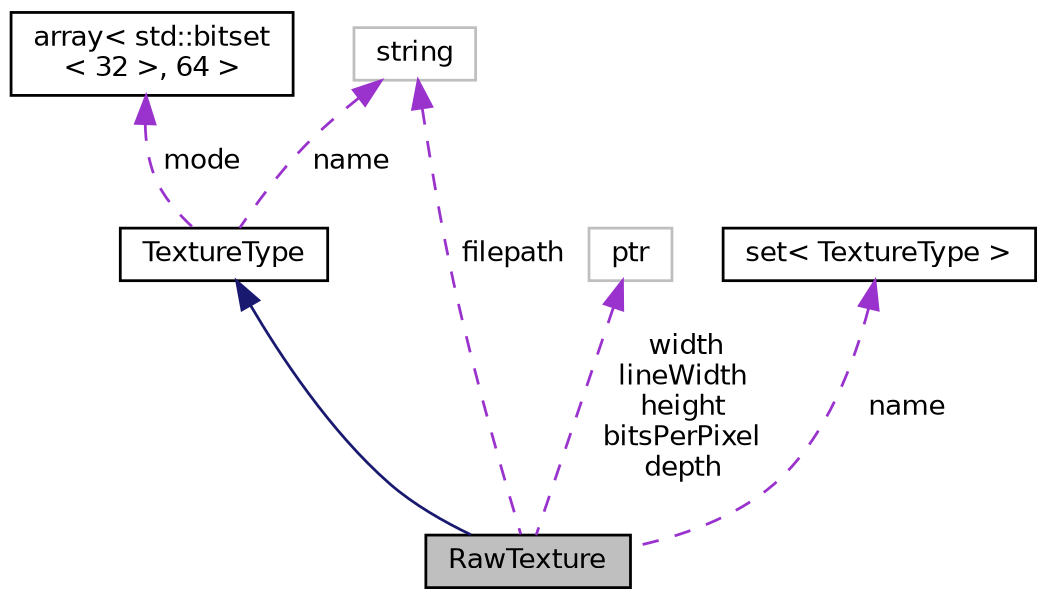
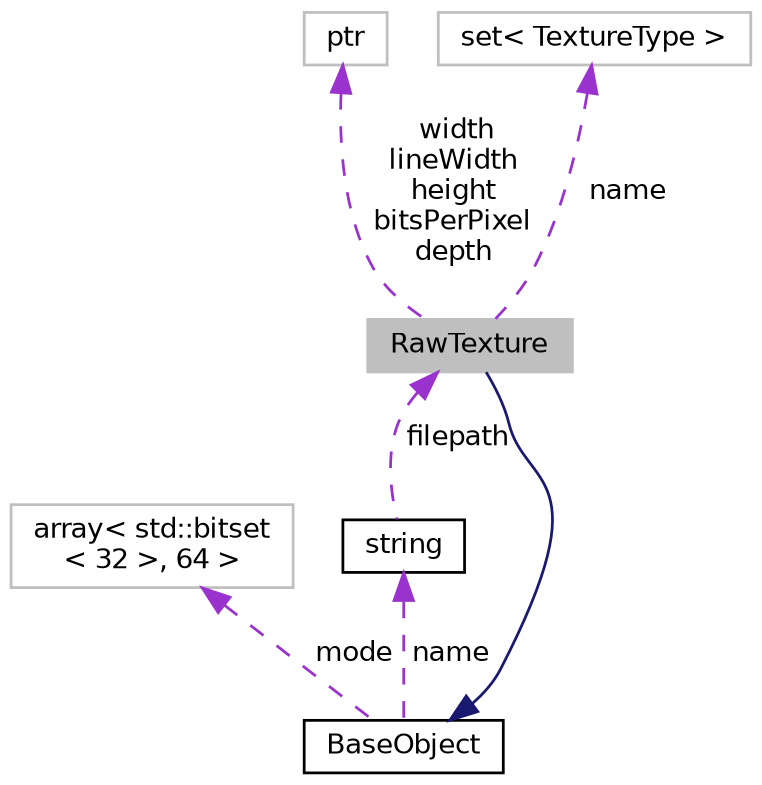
  digraph {
    node [color=grey75 fillcolor=white fontname=Helvetica fontsize=10 shape=record style=filled]
    edge [color=darkorchid3 dir=back fontname=Helvetica fontsize=10 labelfontname=Helvetica labelfontsize=10 style=dashed]
-   n1 [color=black fillcolor=grey75 fontcolor=black height=0.2 label=RawTexture width=0.4]
-   n2 [color=black height=0.2 label=TextureType width=0.4]
-   n3 [color=black height=0.2 label="array\< std::bitset\l\< 32 \>, 64 \>" width=0.4]
-   n4 [height=0.2 label=string width=0.4]
+   n1 [fillcolor=grey75 fontcolor=black height=0.2 label=RawTexture width=0.4]
+   n2 [color=black height=0.2 label=BaseObject width=0.4]
+   n3 [height=0.2 label="array\< std::bitset\l\< 32 \>, 64 \>" width=0.4]
+   n4 [color=black height=0.2 label=string width=0.4]
    n5 [height=0.2 label=ptr width=0.4]
-   n6 [color=black height=0.2 label="set\< TextureType \>" width=0.4]
+   n6 [height=0.2 label="set\< TextureType \>" width=0.4]
    n2 -> n1 [color=midnightblue style=solid]
    n3 -> n2 [label=" mode"]
-   n4 -> n1 [label=" filepath"]
+   n1 -> n4 [label=" filepath"]
    n4 -> n2 [label=" name"]
    n5 -> n1 [label=" width\nlineWidth\nheight\nbitsPerPixel\ndepth"]
    n6 -> n1 [label=" name"]
  }
